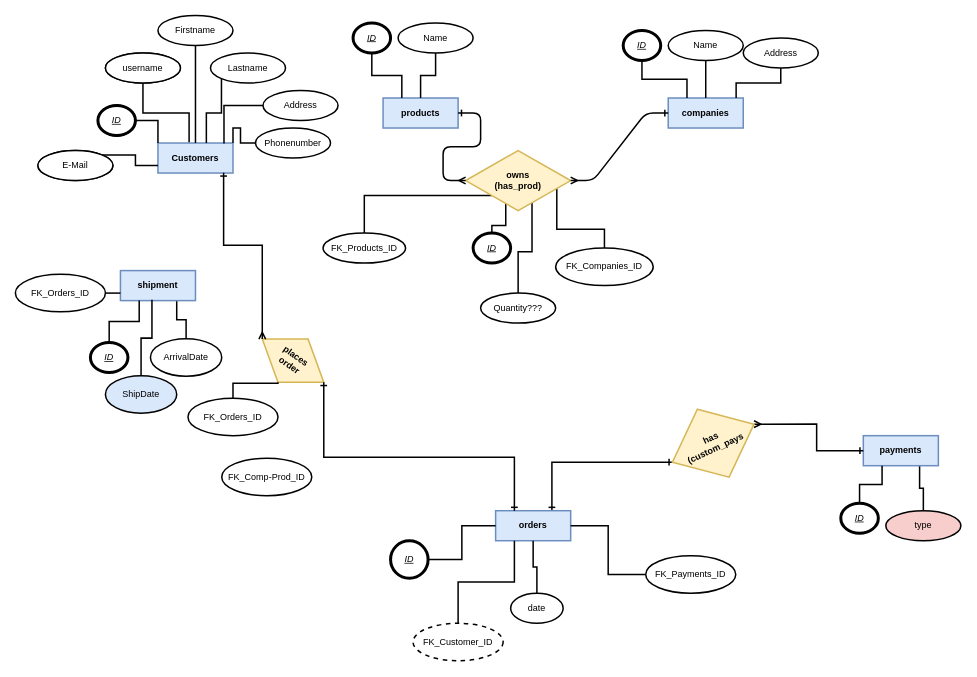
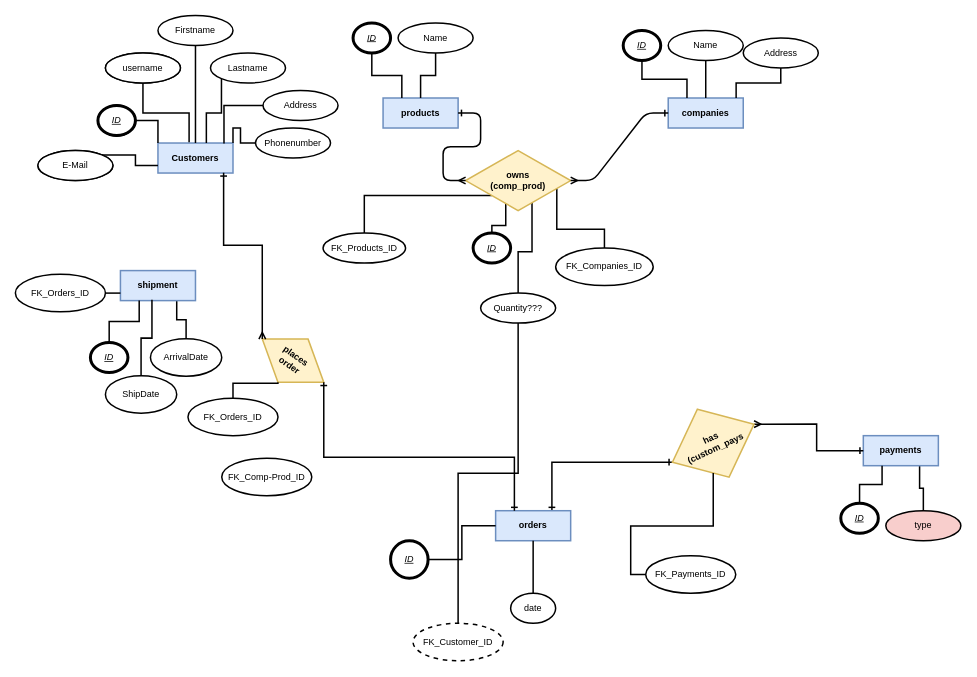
  <mxCell id="0" />
  <mxCell id="1" parent="0" />
  <mxCell id="2" value="&lt;b&gt;products&lt;/b&gt;" style="whiteSpace=wrap;html=1;align=center;strokeWidth=2;fillColor=#dae8fc;strokeColor=#6c8ebf;" vertex="1" parent="1"><mxGeometry x="510" y="130" width="100" height="40" as="geometry" /></mxCell>
  <mxCell id="3" value="&lt;b&gt;companies&lt;br&gt;&lt;/b&gt;" style="whiteSpace=wrap;html=1;align=center;strokeWidth=2;fillColor=#dae8fc;strokeColor=#6c8ebf;" vertex="1" parent="1"><mxGeometry x="890" y="130" width="100" height="40" as="geometry" /></mxCell>
  <mxCell id="4" style="edgeStyle=orthogonalEdgeStyle;rounded=0;orthogonalLoop=1;jettySize=auto;html=1;exitX=0.75;exitY=1;exitDx=0;exitDy=0;endArrow=none;endFill=0;strokeWidth=2;" edge="1" parent="1" source="5" target="39"><mxGeometry relative="1" as="geometry" /></mxCell>
  <mxCell id="5" value="&lt;b&gt;payments&lt;br&gt;&lt;/b&gt;" style="whiteSpace=wrap;html=1;align=center;strokeWidth=2;fillColor=#dae8fc;strokeColor=#6c8ebf;" vertex="1" parent="1"><mxGeometry x="1150" y="580" width="100" height="40" as="geometry" /></mxCell>
  <mxCell id="6" style="edgeStyle=orthogonalEdgeStyle;rounded=0;orthogonalLoop=1;jettySize=auto;html=1;exitX=0.75;exitY=1;exitDx=0;exitDy=0;entryX=0.5;entryY=0;entryDx=0;entryDy=0;startArrow=none;startFill=0;endArrow=none;endFill=0;strokeWidth=2;" edge="1" parent="1" source="7" target="72"><mxGeometry relative="1" as="geometry" /></mxCell>
  <mxCell id="7" value="&lt;b&gt;shipment&lt;br&gt;&lt;/b&gt;" style="whiteSpace=wrap;html=1;align=center;strokeWidth=2;fillColor=#dae8fc;strokeColor=#6c8ebf;" vertex="1" parent="1"><mxGeometry x="160" y="360" width="100" height="40" as="geometry" /></mxCell>
  <mxCell id="8" style="edgeStyle=orthogonalEdgeStyle;rounded=0;orthogonalLoop=1;jettySize=auto;html=1;exitX=0.5;exitY=1;exitDx=0;exitDy=0;entryX=0.25;entryY=0;entryDx=0;entryDy=0;endArrow=none;endFill=0;strokeWidth=2;" edge="1" parent="1" source="9" target="2"><mxGeometry relative="1" as="geometry" /></mxCell>
  <mxCell id="9" value="&lt;i&gt;ID&lt;/i&gt;" style="ellipse;whiteSpace=wrap;html=1;align=center;fontStyle=4;strokeWidth=2;" vertex="1" parent="1"><mxGeometry x="470" y="30" width="50" height="40" as="geometry" /></mxCell>
  <mxCell id="10" style="edgeStyle=orthogonalEdgeStyle;rounded=0;orthogonalLoop=1;jettySize=auto;html=1;exitX=0.5;exitY=0;exitDx=0;exitDy=0;entryX=0.25;entryY=1;entryDx=0;entryDy=0;endArrow=none;endFill=0;strokeWidth=2;" edge="1" parent="1" source="57" target="5"><mxGeometry relative="1" as="geometry"><mxPoint x="1065" y="700" as="sourcePoint" /></mxGeometry></mxCell>
  <mxCell id="11" style="edgeStyle=orthogonalEdgeStyle;rounded=0;orthogonalLoop=1;jettySize=auto;html=1;exitX=0.5;exitY=1;exitDx=0;exitDy=0;entryX=0.25;entryY=0;entryDx=0;entryDy=0;endArrow=none;endFill=0;strokeWidth=2;" edge="1" parent="1" source="12" target="3"><mxGeometry relative="1" as="geometry" /></mxCell>
  <mxCell id="12" value="&lt;i&gt;ID&lt;/i&gt;" style="ellipse;whiteSpace=wrap;html=1;align=center;fontStyle=4;strokeWidth=4;" vertex="1" parent="1"><mxGeometry x="830" y="40" width="50" height="40" as="geometry" /></mxCell>
  <mxCell id="13" style="edgeStyle=orthogonalEdgeStyle;rounded=0;orthogonalLoop=1;jettySize=auto;html=1;exitX=0.5;exitY=0;exitDx=0;exitDy=0;entryX=0.25;entryY=1;entryDx=0;entryDy=0;endArrow=none;endFill=0;strokeWidth=2;" edge="1" parent="1" source="55" target="7"><mxGeometry relative="1" as="geometry"><mxPoint x="200" y="490" as="sourcePoint" /><mxPoint x="225" y="450" as="targetPoint" /></mxGeometry></mxCell>
  <mxCell id="14" value="" style="group" vertex="1" connectable="0" parent="1"><mxGeometry x="50" y="20" width="410" height="220" as="geometry" /></mxCell>
  <mxCell id="15" value="&lt;b&gt;Customers&lt;/b&gt;" style="whiteSpace=wrap;html=1;align=center;strokeWidth=2;fillColor=#dae8fc;strokeColor=#6c8ebf;" vertex="1" parent="14"><mxGeometry x="160" y="170" width="100" height="40" as="geometry" /></mxCell>
  <mxCell id="16" value="" style="edgeStyle=orthogonalEdgeStyle;rounded=0;orthogonalLoop=1;jettySize=auto;html=1;endArrow=none;endFill=0;entryX=0;entryY=0;entryDx=0;entryDy=0;strokeWidth=2;" edge="1" parent="14" source="17" target="15"><mxGeometry relative="1" as="geometry" /></mxCell>
  <mxCell id="17" value="&lt;i&gt;ID&lt;/i&gt;" style="ellipse;whiteSpace=wrap;html=1;align=center;fontStyle=4;strokeWidth=2;" vertex="1" parent="14"><mxGeometry x="80" y="120" width="50" height="40" as="geometry" /></mxCell>
  <mxCell id="18" style="edgeStyle=orthogonalEdgeStyle;rounded=0;orthogonalLoop=1;jettySize=auto;html=1;exitX=0.5;exitY=1;exitDx=0;exitDy=0;entryX=0.5;entryY=0;entryDx=0;entryDy=0;endArrow=none;endFill=0;strokeWidth=2;" edge="1" parent="14" source="19" target="15"><mxGeometry relative="1" as="geometry" /></mxCell>
  <mxCell id="19" value="Firstname" style="ellipse;whiteSpace=wrap;html=1;align=center;strokeWidth=2;" vertex="1" parent="14"><mxGeometry x="160" width="100" height="40" as="geometry" /></mxCell>
  <mxCell id="20" style="edgeStyle=orthogonalEdgeStyle;rounded=0;orthogonalLoop=1;jettySize=auto;html=1;exitX=0;exitY=1;exitDx=0;exitDy=0;endArrow=none;endFill=0;strokeWidth=2;entryX=0.645;entryY=0;entryDx=0;entryDy=0;entryPerimeter=0;" edge="1" parent="14" source="21" target="15"><mxGeometry relative="1" as="geometry" /></mxCell>
  <mxCell id="21" value="Lastname" style="ellipse;whiteSpace=wrap;html=1;align=center;strokeWidth=2;" vertex="1" parent="14"><mxGeometry x="230" y="50" width="100" height="40" as="geometry" /></mxCell>
  <mxCell id="22" style="edgeStyle=orthogonalEdgeStyle;rounded=0;orthogonalLoop=1;jettySize=auto;html=1;exitX=0.5;exitY=1;exitDx=0;exitDy=0;entryX=0.415;entryY=-0.025;entryDx=0;entryDy=0;entryPerimeter=0;endArrow=none;endFill=0;strokeWidth=2;" edge="1" parent="14" source="23" target="15"><mxGeometry relative="1" as="geometry" /></mxCell>
  <mxCell id="23" value="username" style="ellipse;whiteSpace=wrap;html=1;align=center;strokeWidth=2;" vertex="1" parent="14"><mxGeometry x="90" y="50" width="100" height="40" as="geometry" /></mxCell>
  <mxCell id="24" style="edgeStyle=orthogonalEdgeStyle;rounded=0;orthogonalLoop=1;jettySize=auto;html=1;exitX=0;exitY=0.5;exitDx=0;exitDy=0;entryX=0.88;entryY=0.013;entryDx=0;entryDy=0;endArrow=none;endFill=0;strokeWidth=2;entryPerimeter=0;" edge="1" parent="14" source="25" target="15"><mxGeometry relative="1" as="geometry" /></mxCell>
  <mxCell id="25" value="Address" style="ellipse;whiteSpace=wrap;html=1;align=center;strokeWidth=2;" vertex="1" parent="14"><mxGeometry x="300" y="100" width="100" height="40" as="geometry" /></mxCell>
  <mxCell id="26" style="edgeStyle=orthogonalEdgeStyle;rounded=0;orthogonalLoop=1;jettySize=auto;html=1;exitX=0;exitY=0;exitDx=0;exitDy=0;entryX=0;entryY=0.75;entryDx=0;entryDy=0;endArrow=none;endFill=0;strokeWidth=2;" edge="1" parent="14" source="27" target="15"><mxGeometry relative="1" as="geometry" /></mxCell>
  <mxCell id="27" value="E-Mail" style="ellipse;whiteSpace=wrap;html=1;align=center;strokeWidth=2;" vertex="1" parent="14"><mxGeometry y="180" width="100" height="40" as="geometry" /></mxCell>
  <mxCell id="28" value="" style="edgeStyle=orthogonalEdgeStyle;rounded=0;orthogonalLoop=1;jettySize=auto;html=1;endArrow=none;endFill=0;strokeWidth=2;entryX=1;entryY=0;entryDx=0;entryDy=0;" edge="1" parent="14" source="29" target="15"><mxGeometry relative="1" as="geometry" /></mxCell>
  <mxCell id="29" value="Phonenumber" style="ellipse;whiteSpace=wrap;html=1;align=center;strokeWidth=2;" vertex="1" parent="14"><mxGeometry x="290" y="150" width="100" height="40" as="geometry" /></mxCell>
  <mxCell id="30" value="E-Mail" style="ellipse;whiteSpace=wrap;html=1;align=center;strokeWidth=2;" vertex="1" parent="14"><mxGeometry y="180" width="100" height="40" as="geometry" /></mxCell>
  <mxCell id="31" value="&lt;i&gt;ID&lt;/i&gt;" style="ellipse;whiteSpace=wrap;html=1;align=center;fontStyle=4;strokeWidth=2;" vertex="1" parent="14"><mxGeometry x="80" y="120" width="50" height="40" as="geometry" /></mxCell>
  <mxCell id="32" value="username" style="ellipse;whiteSpace=wrap;html=1;align=center;strokeWidth=2;" vertex="1" parent="14"><mxGeometry x="90" y="50" width="100" height="40" as="geometry" /></mxCell>
  <mxCell id="33" style="edgeStyle=orthogonalEdgeStyle;rounded=0;orthogonalLoop=1;jettySize=auto;html=1;exitX=0.5;exitY=1;exitDx=0;exitDy=0;endArrow=none;endFill=0;strokeWidth=2;" edge="1" parent="1" source="34" target="2"><mxGeometry relative="1" as="geometry" /></mxCell>
  <mxCell id="34" value="Name" style="ellipse;whiteSpace=wrap;html=1;align=center;strokeWidth=2;" vertex="1" parent="1"><mxGeometry x="530" y="30" width="100" height="40" as="geometry" /></mxCell>
  <mxCell id="35" value="" style="edgeStyle=orthogonalEdgeStyle;rounded=0;orthogonalLoop=1;jettySize=auto;html=1;endArrow=none;endFill=0;strokeWidth=2;" edge="1" parent="1" source="36" target="3"><mxGeometry relative="1" as="geometry" /></mxCell>
  <mxCell id="36" value="Name" style="ellipse;whiteSpace=wrap;html=1;align=center;strokeWidth=2;" vertex="1" parent="1"><mxGeometry x="890" y="40" width="100" height="40" as="geometry" /></mxCell>
  <mxCell id="37" style="edgeStyle=orthogonalEdgeStyle;rounded=0;orthogonalLoop=1;jettySize=auto;html=1;entryX=0.905;entryY=0;entryDx=0;entryDy=0;endArrow=none;endFill=0;strokeWidth=2;entryPerimeter=0;" edge="1" parent="1" source="38" target="3"><mxGeometry relative="1" as="geometry" /></mxCell>
  <mxCell id="38" value="Address" style="ellipse;whiteSpace=wrap;html=1;align=center;strokeWidth=2;" vertex="1" parent="1"><mxGeometry x="990" y="50" width="100" height="40" as="geometry" /></mxCell>
  <mxCell id="39" value="type" style="ellipse;whiteSpace=wrap;html=1;align=center;strokeWidth=2;fillColor=#f8cecc;" vertex="1" parent="1"><mxGeometry x="1180" y="680" width="100" height="40" as="geometry" /></mxCell>
  <mxCell id="40" style="edgeStyle=orthogonalEdgeStyle;rounded=0;orthogonalLoop=1;jettySize=auto;html=1;exitX=0.382;exitY=0.869;exitDx=0;exitDy=0;entryX=0.5;entryY=0;entryDx=0;entryDy=0;endArrow=none;endFill=0;strokeWidth=2;exitPerimeter=0;" edge="1" parent="1" source="44" target="45"><mxGeometry relative="1" as="geometry" /></mxCell>
  <mxCell id="41" style="edgeStyle=orthogonalEdgeStyle;rounded=0;orthogonalLoop=1;jettySize=auto;html=1;exitX=0.632;exitY=0.869;exitDx=0;exitDy=0;entryX=0.5;entryY=0;entryDx=0;entryDy=0;endArrow=none;endFill=0;strokeWidth=2;exitPerimeter=0;" edge="1" parent="1" source="44" target="46"><mxGeometry relative="1" as="geometry"><Array as="points"><mxPoint x="709" y="335" /><mxPoint x="690" y="335" /></Array></mxGeometry></mxCell>
  <mxCell id="42" style="edgeStyle=orthogonalEdgeStyle;rounded=0;orthogonalLoop=1;jettySize=auto;html=1;exitX=0.868;exitY=0.631;exitDx=0;exitDy=0;entryX=0.5;entryY=0;entryDx=0;entryDy=0;endArrow=none;endFill=0;strokeWidth=2;exitPerimeter=0;" edge="1" parent="1" source="44" target="47"><mxGeometry relative="1" as="geometry" /></mxCell>
  <mxCell id="43" style="edgeStyle=orthogonalEdgeStyle;rounded=0;orthogonalLoop=1;jettySize=auto;html=1;endArrow=none;endFill=0;strokeWidth=2;exitX=0;exitY=1;exitDx=0;exitDy=0;" edge="1" parent="1" source="44" target="48"><mxGeometry relative="1" as="geometry" /></mxCell>
- <mxCell id="44" value="&lt;b&gt;owns&lt;br&gt;(has_prod)&lt;/b&gt;" style="shape=rhombus;perimeter=rhombusPerimeter;whiteSpace=wrap;html=1;align=center;strokeWidth=2;fillColor=#fff2cc;strokeColor=#d6b656;" vertex="1" parent="1"><mxGeometry x="620" y="200" width="140" height="80" as="geometry" /></mxCell>
+ <mxCell id="44" value="&lt;b&gt;owns&lt;br&gt;(comp_prod)&lt;/b&gt;" style="shape=rhombus;perimeter=rhombusPerimeter;whiteSpace=wrap;html=1;align=center;strokeWidth=2;fillColor=#fff2cc;strokeColor=#d6b656;" vertex="1" parent="1"><mxGeometry x="620" y="200" width="140" height="80" as="geometry" /></mxCell>
  <mxCell id="45" value="&lt;i&gt;ID&lt;/i&gt;" style="ellipse;whiteSpace=wrap;html=1;align=center;fontStyle=4;strokeWidth=4;" vertex="1" parent="1"><mxGeometry x="630" y="310" width="50" height="40" as="geometry" /></mxCell>
  <mxCell id="46" value="Quantity???" style="ellipse;whiteSpace=wrap;html=1;align=center;strokeWidth=2;" vertex="1" parent="1"><mxGeometry x="640" y="390" width="100" height="40" as="geometry" /></mxCell>
  <mxCell id="47" value="FK_Companies_ID" style="ellipse;whiteSpace=wrap;html=1;align=center;strokeWidth=2;" vertex="1" parent="1"><mxGeometry x="740" y="330" width="130" height="50" as="geometry" /></mxCell>
  <mxCell id="48" value="FK_Products_ID" style="ellipse;whiteSpace=wrap;html=1;align=center;strokeWidth=2;" vertex="1" parent="1"><mxGeometry x="430" y="310" width="110" height="40" as="geometry" /></mxCell>
  <mxCell id="49" value="" style="edgeStyle=entityRelationEdgeStyle;fontSize=12;html=1;endArrow=ERmany;strokeWidth=2;entryX=1;entryY=0.5;entryDx=0;entryDy=0;endFill=0;startArrow=ERone;startFill=0;exitX=0;exitY=0.5;exitDx=0;exitDy=0;" edge="1" parent="1" source="3" target="44"><mxGeometry width="100" height="100" relative="1" as="geometry"><mxPoint x="920" y="180" as="sourcePoint" /><mxPoint x="880" y="200" as="targetPoint" /></mxGeometry></mxCell>
  <mxCell id="50" value="" style="edgeStyle=entityRelationEdgeStyle;fontSize=12;html=1;endArrow=ERmany;strokeWidth=2;entryX=0;entryY=0.5;entryDx=0;entryDy=0;endFill=0;startArrow=ERone;startFill=0;exitX=1;exitY=0.5;exitDx=0;exitDy=0;" edge="1" parent="1" source="2" target="44"><mxGeometry width="100" height="100" relative="1" as="geometry"><mxPoint x="900" y="160" as="sourcePoint" /><mxPoint x="770" y="250" as="targetPoint" /></mxGeometry></mxCell>
  <mxCell id="51" value="&lt;i&gt;ID&lt;/i&gt;" style="ellipse;whiteSpace=wrap;html=1;align=center;fontStyle=4;strokeWidth=2;" vertex="1" parent="1"><mxGeometry x="130" y="140" width="50" height="40" as="geometry" /></mxCell>
  <mxCell id="52" value="&lt;i&gt;ID&lt;/i&gt;" style="ellipse;whiteSpace=wrap;html=1;align=center;fontStyle=4;strokeWidth=2;" vertex="1" parent="1"><mxGeometry x="130" y="140" width="50" height="40" as="geometry" /></mxCell>
  <mxCell id="53" value="&lt;i&gt;ID&lt;/i&gt;" style="ellipse;whiteSpace=wrap;html=1;align=center;fontStyle=4;strokeWidth=2;" vertex="1" parent="1"><mxGeometry x="470" y="30" width="50" height="40" as="geometry" /></mxCell>
  <mxCell id="54" value="&lt;i&gt;ID&lt;/i&gt;" style="ellipse;whiteSpace=wrap;html=1;align=center;fontStyle=4;strokeWidth=4;" vertex="1" parent="1"><mxGeometry x="130" y="140" width="50" height="40" as="geometry" /></mxCell>
  <mxCell id="55" value="&lt;i&gt;ID&lt;/i&gt;" style="ellipse;whiteSpace=wrap;html=1;align=center;fontStyle=4;strokeWidth=4;" vertex="1" parent="1"><mxGeometry x="120" y="455.77" width="50" height="40" as="geometry" /></mxCell>
  <mxCell id="56" value="&lt;i&gt;ID&lt;/i&gt;" style="ellipse;whiteSpace=wrap;html=1;align=center;fontStyle=4;strokeWidth=4;" vertex="1" parent="1"><mxGeometry x="470" y="30" width="50" height="40" as="geometry" /></mxCell>
  <mxCell id="57" value="&lt;i&gt;ID&lt;/i&gt;" style="ellipse;whiteSpace=wrap;html=1;align=center;fontStyle=4;strokeWidth=4;" vertex="1" parent="1"><mxGeometry x="1120" y="670" width="50" height="40" as="geometry" /></mxCell>
  <mxCell id="58" style="edgeStyle=orthogonalEdgeStyle;rounded=0;orthogonalLoop=1;jettySize=auto;html=1;exitX=1;exitY=0.5;exitDx=0;exitDy=0;startArrow=ERmany;startFill=0;endArrow=ERone;endFill=0;strokeWidth=2;entryX=0;entryY=0.5;entryDx=0;entryDy=0;" edge="1" parent="1" source="60" target="5"><mxGeometry relative="1" as="geometry"><mxPoint x="1040" y="400" as="targetPoint" /></mxGeometry></mxCell>
  <mxCell id="59" style="edgeStyle=orthogonalEdgeStyle;rounded=0;orthogonalLoop=1;jettySize=auto;html=1;exitX=0;exitY=0.5;exitDx=0;exitDy=0;entryX=0.75;entryY=0;entryDx=0;entryDy=0;startArrow=ERone;startFill=0;endArrow=ERone;endFill=0;strokeWidth=2;" edge="1" parent="1" source="60" target="62"><mxGeometry relative="1" as="geometry" /></mxCell>
  <mxCell id="60" value="&lt;b&gt;has&lt;br&gt;(custom_pays&lt;br&gt;&lt;/b&gt;" style="shape=rhombus;perimeter=rhombusPerimeter;whiteSpace=wrap;html=1;align=center;strokeWidth=2;fillColor=#fff2cc;strokeColor=#d6b656;rotation=-25;" vertex="1" parent="1"><mxGeometry x="890" y="540" width="120" height="100" as="geometry" /></mxCell>
  <mxCell id="61" value="" style="group" vertex="1" connectable="0" parent="1"><mxGeometry x="520" y="680" width="460" height="200" as="geometry" /></mxCell>
  <mxCell id="62" value="&lt;b&gt;orders&lt;br&gt;&lt;/b&gt;" style="whiteSpace=wrap;html=1;align=center;strokeWidth=2;fillColor=#dae8fc;strokeColor=#6c8ebf;" vertex="1" parent="61"><mxGeometry x="140" width="100" height="40" as="geometry" /></mxCell>
  <mxCell id="63" style="edgeStyle=orthogonalEdgeStyle;rounded=0;orthogonalLoop=1;jettySize=auto;html=1;exitX=1;exitY=0.5;exitDx=0;exitDy=0;entryX=0;entryY=0.5;entryDx=0;entryDy=0;endArrow=none;endFill=0;strokeWidth=2;" edge="1" parent="61" source="70" target="62"><mxGeometry relative="1" as="geometry"><mxPoint x="70.5" y="73" as="sourcePoint" /></mxGeometry></mxCell>
- <mxCell id="64" value="date" style="ellipse;whiteSpace=wrap;html=1;align=center;strokeWidth=2;" vertex="1" parent="61"><mxGeometry x="160" y="110" width="70" height="40" as="geometry" /></mxCell>
+ <mxCell id="64" value="date" style="ellipse;whiteSpace=wrap;html=1;align=center;strokeWidth=2;" vertex="1" parent="61"><mxGeometry x="160" y="110" width="60" height="40" as="geometry" /></mxCell>
  <mxCell id="65" style="edgeStyle=orthogonalEdgeStyle;rounded=0;orthogonalLoop=1;jettySize=auto;html=1;exitX=0.5;exitY=1;exitDx=0;exitDy=0;entryX=0.5;entryY=0;entryDx=0;entryDy=0;endArrow=none;endFill=0;strokeWidth=2;" edge="1" parent="61" source="62" target="64"><mxGeometry relative="1" as="geometry"><mxPoint x="329.99" y="60.02" as="sourcePoint" /><mxPoint x="311.51" y="180.5" as="targetPoint" /></mxGeometry></mxCell>
- <mxCell id="66" style="edgeStyle=orthogonalEdgeStyle;rounded=0;orthogonalLoop=1;jettySize=auto;html=1;exitX=0.5;exitY=0;exitDx=0;exitDy=0;entryX=0.25;entryY=1;entryDx=0;entryDy=0;startArrow=none;startFill=0;endArrow=none;endFill=0;strokeWidth=2;" edge="1" parent="61" source="67" target="62"><mxGeometry relative="1" as="geometry" /></mxCell>
+ <mxCell id="66" style="edgeStyle=orthogonalEdgeStyle;rounded=0;orthogonalLoop=1;jettySize=auto;html=1;exitX=0.5;exitY=0;exitDx=0;exitDy=0;startArrow=none;startFill=0;endArrow=none;endFill=0;strokeWidth=2;" edge="1" parent="61" source="67" target="46"><mxGeometry relative="1" as="geometry" /></mxCell>
  <mxCell id="67" value="FK_Customer_ID" style="ellipse;whiteSpace=wrap;html=1;align=center;strokeWidth=2;dashed=1;" vertex="1" parent="61"><mxGeometry x="30" y="150" width="120" height="50" as="geometry" /></mxCell>
- <mxCell id="68" style="edgeStyle=orthogonalEdgeStyle;rounded=0;orthogonalLoop=1;jettySize=auto;html=1;exitX=0;exitY=0.5;exitDx=0;exitDy=0;entryX=1;entryY=0.5;entryDx=0;entryDy=0;startArrow=none;startFill=0;endArrow=none;endFill=0;strokeWidth=2;" edge="1" parent="61" source="69" target="62"><mxGeometry relative="1" as="geometry"><mxPoint x="350" y="80" as="sourcePoint" /></mxGeometry></mxCell>
+ <mxCell id="68" style="edgeStyle=orthogonalEdgeStyle;rounded=0;orthogonalLoop=1;jettySize=auto;html=1;exitX=0;exitY=0.5;exitDx=0;exitDy=0;startArrow=none;startFill=0;endArrow=none;endFill=0;strokeWidth=2;" edge="1" parent="61" source="69" target="60"><mxGeometry relative="1" as="geometry"><mxPoint x="350" y="80" as="sourcePoint" /></mxGeometry></mxCell>
  <mxCell id="69" value="FK_Payments_ID" style="ellipse;whiteSpace=wrap;html=1;align=center;strokeWidth=2;" vertex="1" parent="61"><mxGeometry x="340" y="60" width="120" height="50" as="geometry" /></mxCell>
  <mxCell id="70" value="&lt;i&gt;ID&lt;/i&gt;" style="ellipse;whiteSpace=wrap;html=1;align=center;fontStyle=4;strokeWidth=4;" vertex="1" parent="61"><mxGeometry y="40" width="50" height="50" as="geometry" /></mxCell>
  <mxCell id="71" value="&lt;b&gt;places&lt;br&gt;order&lt;br&gt;&lt;/b&gt;" style="shape=rhombus;perimeter=rhombusPerimeter;whiteSpace=wrap;html=1;align=center;strokeWidth=2;fillColor=#fff2cc;strokeColor=#d6b656;rotation=35;" vertex="1" parent="1"><mxGeometry x="340" y="445" width="100" height="70" as="geometry" /></mxCell>
  <mxCell id="72" value="ArrivalDate" style="ellipse;whiteSpace=wrap;html=1;align=center;strokeWidth=2;" vertex="1" parent="1"><mxGeometry x="200" y="450.77" width="95" height="50" as="geometry" /></mxCell>
  <mxCell id="73" style="edgeStyle=orthogonalEdgeStyle;rounded=0;orthogonalLoop=1;jettySize=auto;html=1;exitX=0.5;exitY=0;exitDx=0;exitDy=0;entryX=0.42;entryY=0.975;entryDx=0;entryDy=0;entryPerimeter=0;startArrow=none;startFill=0;endArrow=none;endFill=0;strokeWidth=2;" edge="1" parent="1" source="74" target="7"><mxGeometry relative="1" as="geometry" /></mxCell>
- <mxCell id="74" value="ShipDate" style="ellipse;whiteSpace=wrap;html=1;align=center;strokeWidth=2;fillColor=#dae8fc;" vertex="1" parent="1"><mxGeometry x="140" y="500" width="95" height="50" as="geometry" /></mxCell>
+ <mxCell id="74" value="ShipDate" style="ellipse;whiteSpace=wrap;html=1;align=center;strokeWidth=2;" vertex="1" parent="1"><mxGeometry x="140" y="500" width="95" height="50" as="geometry" /></mxCell>
  <mxCell id="75" style="edgeStyle=orthogonalEdgeStyle;rounded=0;orthogonalLoop=1;jettySize=auto;html=1;exitX=1;exitY=0.5;exitDx=0;exitDy=0;entryX=0;entryY=0.75;entryDx=0;entryDy=0;startArrow=none;startFill=0;endArrow=none;endFill=0;strokeWidth=2;" edge="1" parent="1" source="76" target="7"><mxGeometry relative="1" as="geometry" /></mxCell>
  <mxCell id="76" value="FK_Orders_ID" style="ellipse;whiteSpace=wrap;html=1;align=center;strokeWidth=2;" vertex="1" parent="1"><mxGeometry x="20" y="365" width="120" height="50" as="geometry" /></mxCell>
  <mxCell id="77" style="edgeStyle=orthogonalEdgeStyle;rounded=0;orthogonalLoop=1;jettySize=auto;html=1;exitX=0.875;exitY=0.988;exitDx=0;exitDy=0;entryX=0;entryY=0.5;entryDx=0;entryDy=0;startArrow=ERone;startFill=0;endArrow=ERmany;endFill=0;strokeWidth=2;exitPerimeter=0;" edge="1" parent="1" source="15" target="71"><mxGeometry relative="1" as="geometry" /></mxCell>
  <mxCell id="78" style="edgeStyle=orthogonalEdgeStyle;rounded=0;orthogonalLoop=1;jettySize=auto;html=1;exitX=0.25;exitY=0;exitDx=0;exitDy=0;entryX=1;entryY=0.5;entryDx=0;entryDy=0;startArrow=ERone;startFill=0;endArrow=ERone;endFill=0;strokeWidth=2;" edge="1" parent="1" source="62" target="71"><mxGeometry relative="1" as="geometry" /></mxCell>
  <mxCell id="79" style="edgeStyle=orthogonalEdgeStyle;rounded=0;orthogonalLoop=1;jettySize=auto;html=1;exitX=0.5;exitY=0;exitDx=0;exitDy=0;startArrow=none;startFill=0;endArrow=none;endFill=0;strokeWidth=2;entryX=0.5;entryY=1;entryDx=0;entryDy=0;" edge="1" parent="1" source="80" target="71"><mxGeometry relative="1" as="geometry" /></mxCell>
  <mxCell id="80" value="FK_Orders_ID" style="ellipse;whiteSpace=wrap;html=1;align=center;strokeWidth=2;" vertex="1" parent="1"><mxGeometry x="250" y="530" width="120" height="50" as="geometry" /></mxCell>
  <mxCell id="81" value="FK_Comp-Prod_ID" style="ellipse;whiteSpace=wrap;html=1;align=center;strokeWidth=2;" vertex="1" parent="1"><mxGeometry x="295" y="610" width="120" height="50" as="geometry" /></mxCell>
